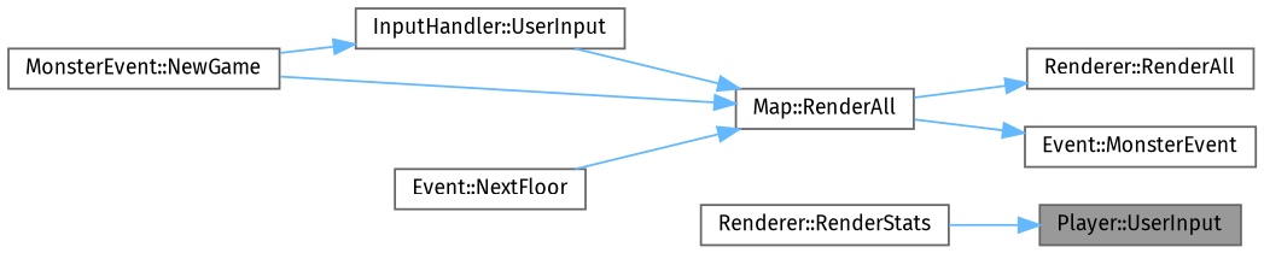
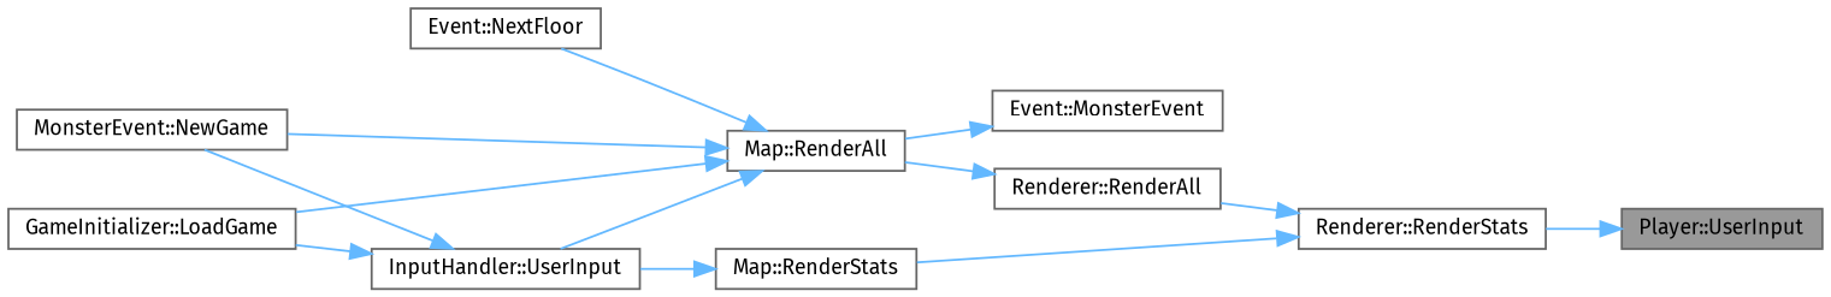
  digraph {
    fontname="Fira Sans"
    rankdir=RL
    node [color=grey40 fillcolor=white fontname="Fira Sans" fontsize=10 shape=box style=filled]
    edge [color=steelblue1 dir=back fontname="Fira Sans" fontsize=10 labelfontname=Helvetica labelfontsize=10 style=solid]
    n1 [color=gray40 fillcolor=grey60 fontcolor=black height=0.2 label="Player::UserInput" width=0.4]
    n2 [height=0.2 label="Renderer::RenderStats" width=0.4]
    n3 [height=0.2 label="Renderer::RenderAll" width=0.4]
+   n4 [height=0.2 label="Map::RenderStats" width=0.4]
    n5 [height=0.2 label="Map::RenderAll" width=0.4]
    n6 [height=0.2 label="InputHandler::UserInput" width=0.4]
+   n7 [height=0.2 label="GameInitializer::LoadGame" width=0.4]
    n8 [height=0.2 label="MonsterEvent::NewGame" width=0.4]
    n9 [height=0.2 label="Event::NextFloor" width=0.4]
    n10 [height=0.2 label="Event::MonsterEvent" width=0.4]
    n1 -> n2
+   n2 -> n3
+   n2 -> n4
    n3 -> n5
+   n4 -> n6
    n5 -> n6
+   n5 -> n7
    n5 -> n8
    n5 -> n9
+   n6 -> n7
    n6 -> n8
    n10 -> n5
  }
